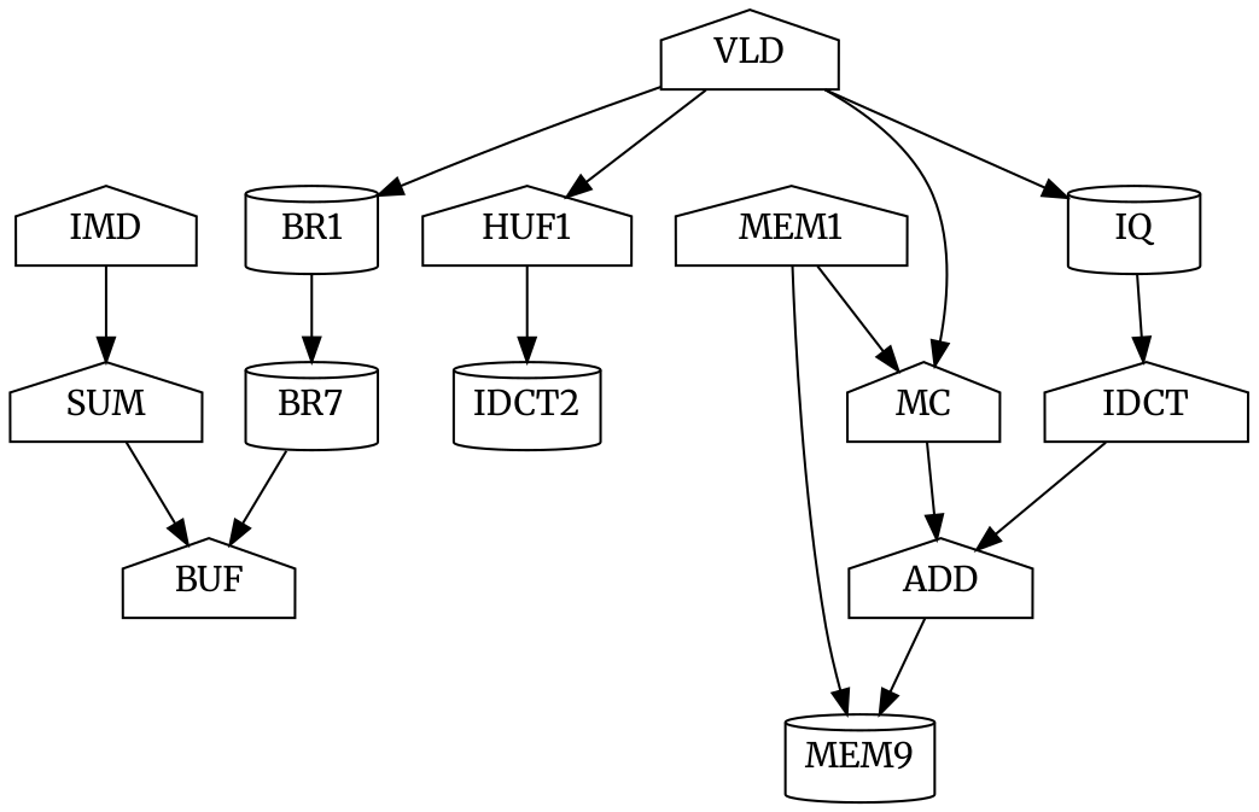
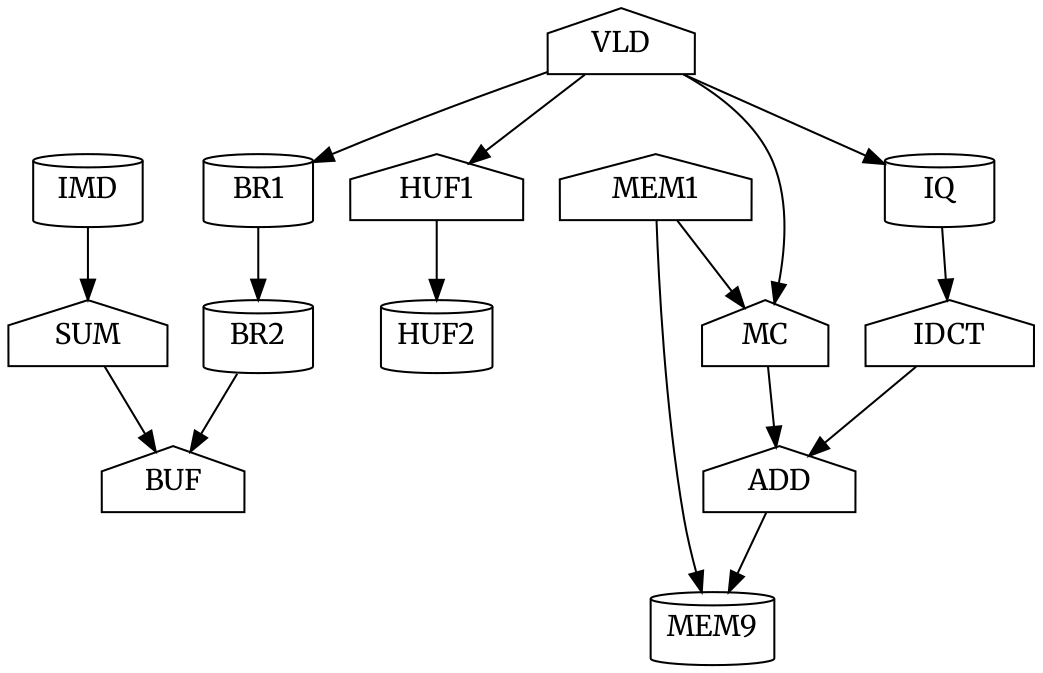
  strict digraph {
    fontname=Merriweather
    node [fontname=Merriweather shape=house]
    edge [fontname=Merriweather volume=500.0]
-   IMD
+   IMD [shape=cylinder]
    SUM
    BUF
    MC
    ADD
    n6 [label=MEM9 shape=cylinder]
    IQ [shape=cylinder]
    IDCT
    VLD
    BR1 [shape=cylinder]
    HUF1
-   BR2 [shape=cylinder label=BR7]
-   HUF2 [shape=cylinder label=IDCT2]
+   BR2 [shape=cylinder]
+   HUF2 [shape=cylinder]
    MEM1
    IMD -> SUM [volume=4060.0]
    SUM -> BUF
    MC -> ADD [volume=100.0]
    ADD -> n6 [volume=380.0]
    IQ -> IDCT [volume=3672.0]
    IDCT -> ADD [volume=3672.0]
    VLD -> MC [volume=187.0]
    VLD -> IQ [volume=250.0]
    VLD -> BR1 [volume=25.0]
    VLD -> HUF1 [volume=25.0]
    BR1 -> BR2 [volume=2083.0]
    HUF1 -> HUF2
    BR2 -> BUF [volume=10.0]
    MEM1 -> MC
    MEM1 -> n6 [volume=3672.0]
  }
